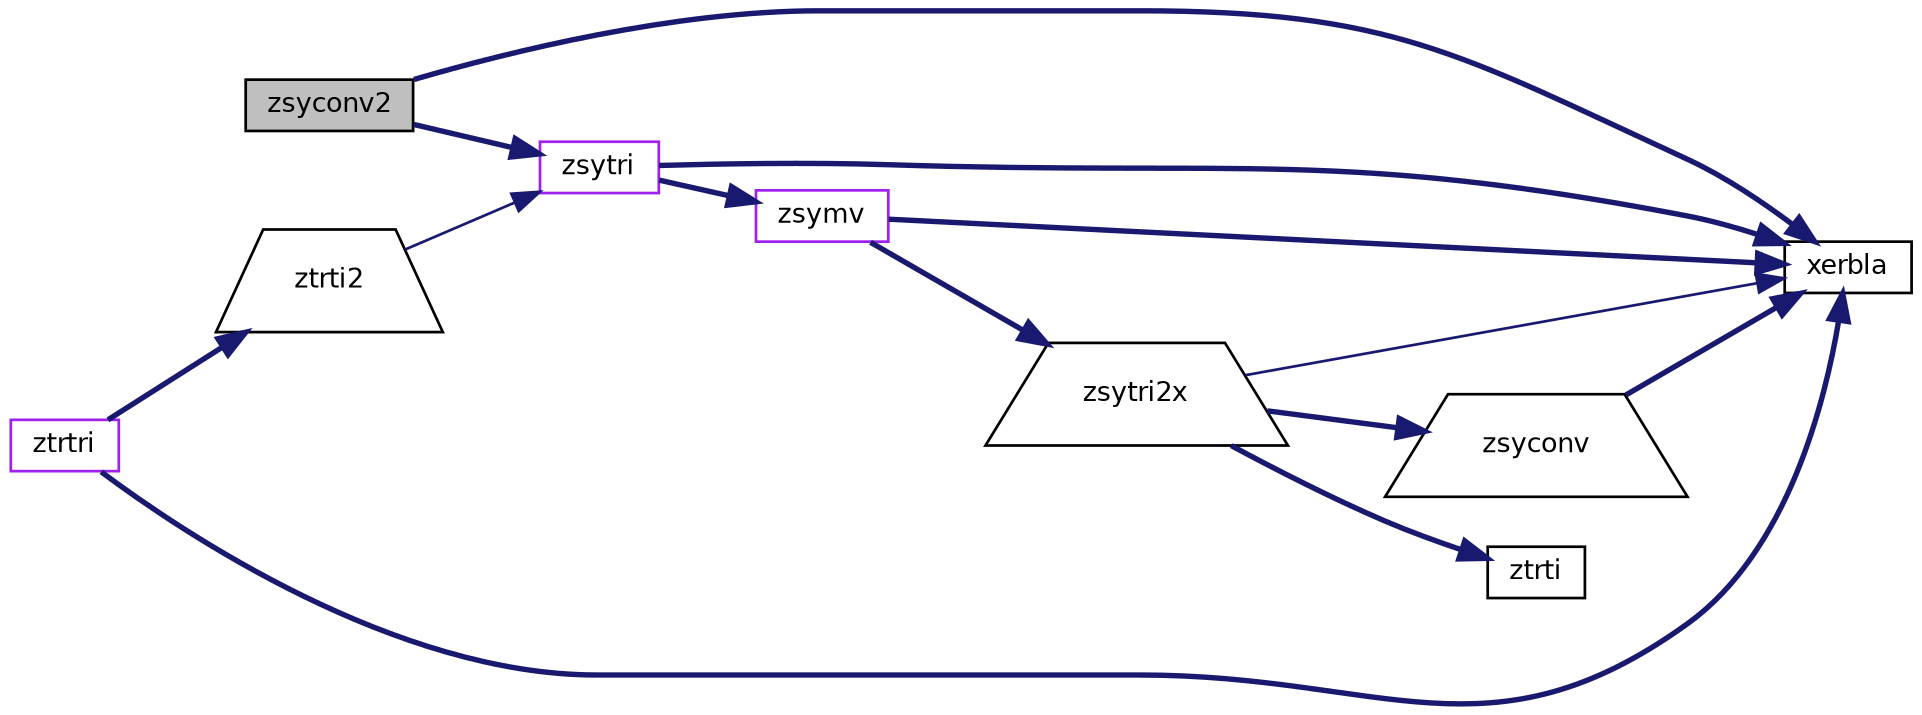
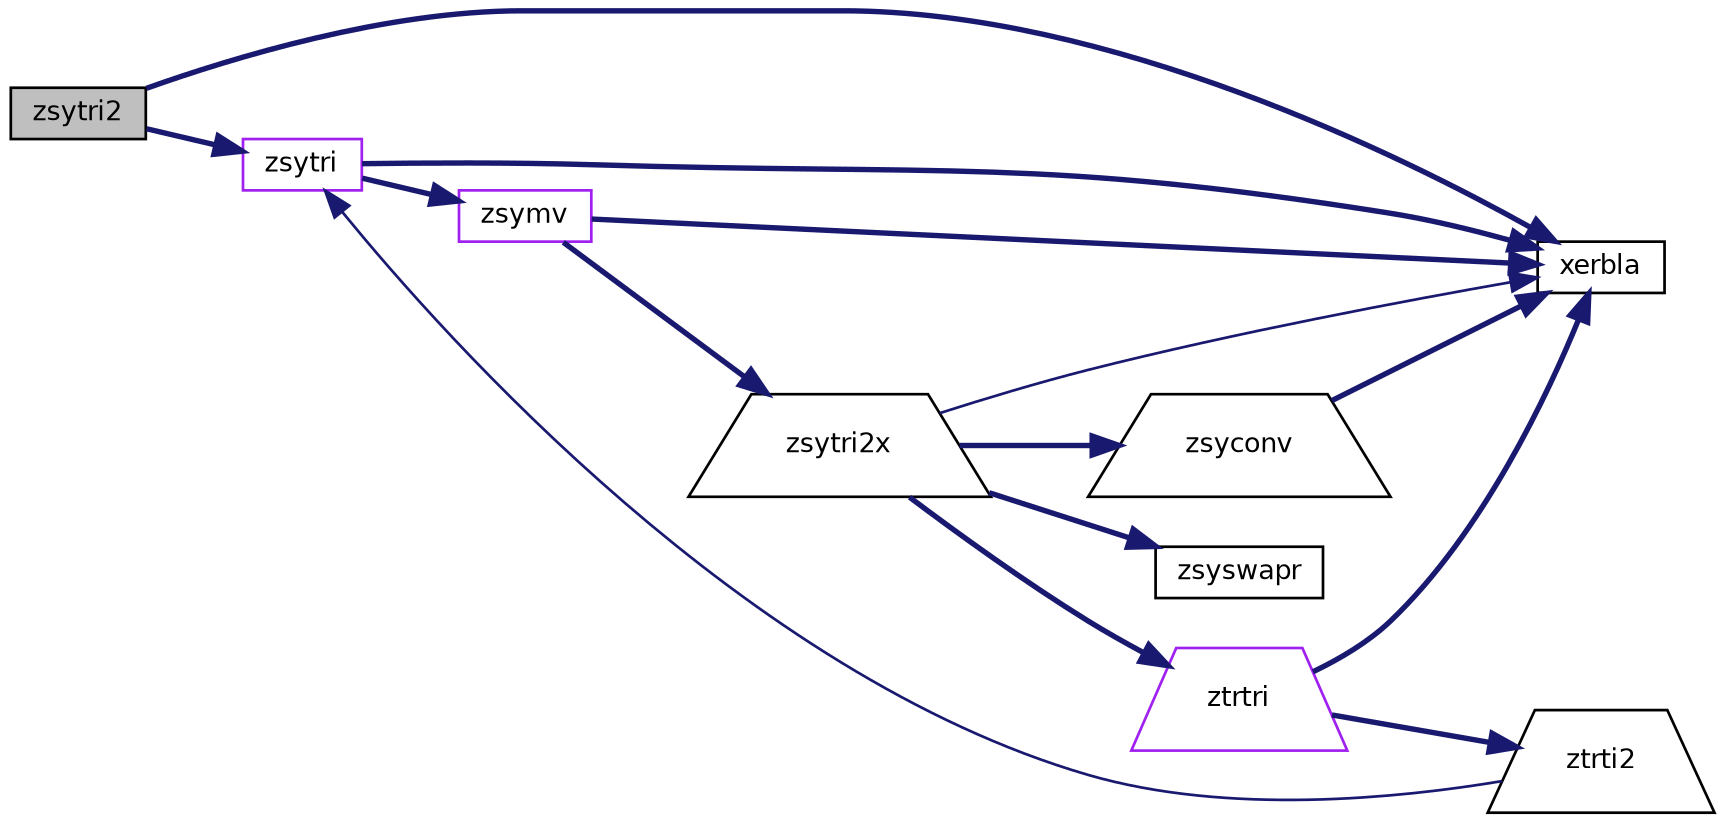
  digraph {
    rankdir=LR
    node [color=black fillcolor=white fontname=Helvetica fontsize=10 shape=box style=filled]
    edge [color=midnightblue fontname=Helvetica fontsize=10 labelfontname=Helvetica labelfontsize=10 style=bold]
-   n1 [fillcolor=grey75 fontcolor=black height=0.2 label=zsyconv2 width=0.4]
+   n1 [fillcolor=grey75 fontcolor=black height=0.2 label=zsytri2 width=0.4]
    n2 [height=0.2 label=xerbla width=0.4]
    n3 [color=purple height=0.2 label=zsytri width=0.4]
    n4 [color=purple height=0.2 label=zsymv width=0.4]
    n5 [height=0.2 label=zsytri2x shape=trapezium width=0.4]
    n6 [height=0.2 label=zsyconv shape=trapezium width=0.4]
-   n7 [height=0.2 label=ztrti width=0.4]
-   n8 [color=purple height=0.2 label=ztrtri width=0.4]
+   n7 [height=0.2 label=zsyswapr width=0.4]
+   n8 [color=purple height=0.2 label=ztrtri shape=trapezium width=0.4]
    n9 [height=0.2 label=ztrti2 shape=trapezium width=0.4]
    n1 -> n2
    n1 -> n3
    n3 -> n2
    n3 -> n4
    n4 -> n2
    n4 -> n5
    n5 -> n2 [style=solid]
    n5 -> n6
    n5 -> n7
+   n5 -> n8
    n6 -> n2
    n8 -> n2
    n8 -> n9
    n9 -> n3 [style=solid]
  }
